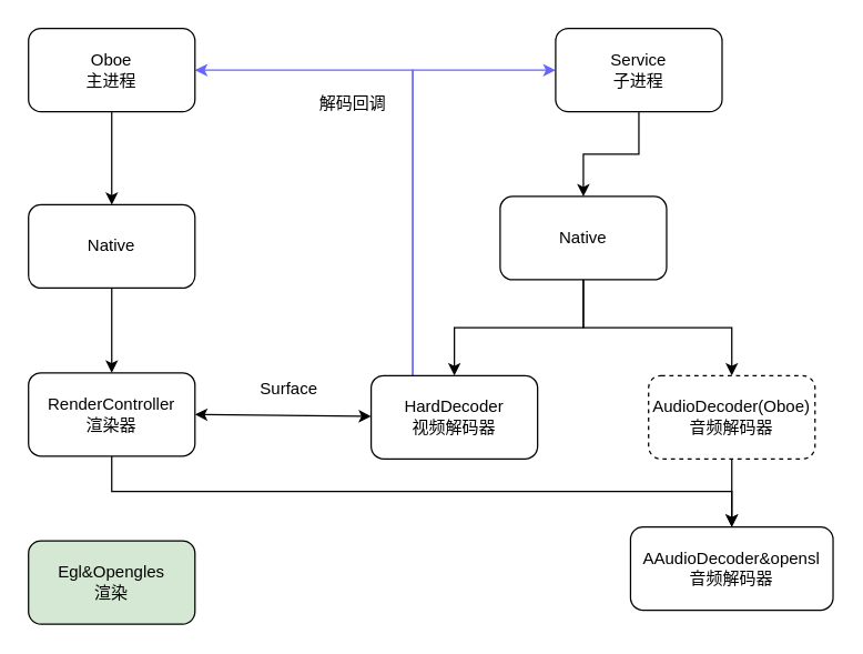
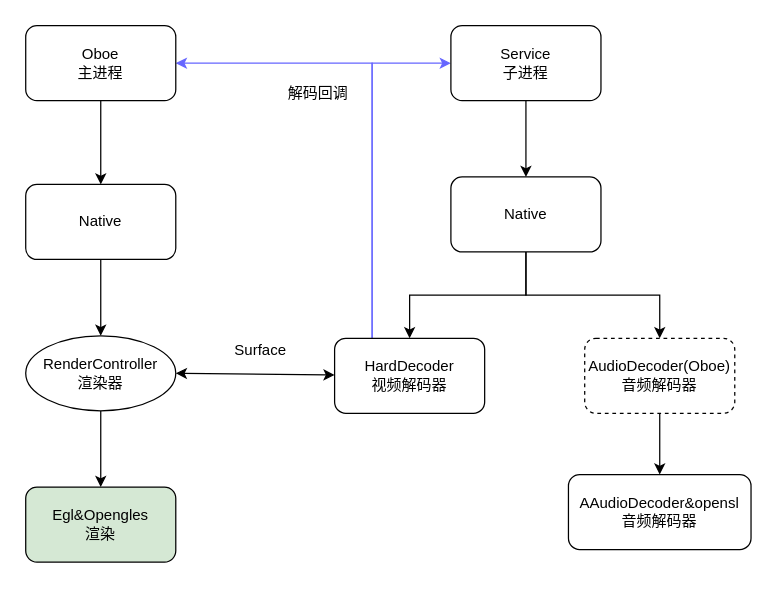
  <mxCell id="0" />
  <mxCell id="1" parent="0" />
  <mxCell id="2" style="edgeStyle=orthogonalEdgeStyle;rounded=0;orthogonalLoop=1;jettySize=auto;html=1;exitX=0.25;exitY=0;exitDx=0;exitDy=0;entryX=1;entryY=0.5;entryDx=0;entryDy=0;strokeColor=#6666FF;" edge="1" parent="1" source="4" target="11"><mxGeometry relative="1" as="geometry" /></mxCell>
  <mxCell id="3" style="edgeStyle=orthogonalEdgeStyle;rounded=0;orthogonalLoop=1;jettySize=auto;html=1;exitX=0.25;exitY=0;exitDx=0;exitDy=0;entryX=0;entryY=0.5;entryDx=0;entryDy=0;strokeColor=#6666FF;" edge="1" parent="1" source="4" target="6"><mxGeometry relative="1" as="geometry" /></mxCell>
  <mxCell id="4" value="HardDecoder&lt;br&gt;视频解码器" style="rounded=1;whiteSpace=wrap;html=1;" vertex="1" parent="1"><mxGeometry x="267" y="270" width="120" height="60" as="geometry" /></mxCell>
  <mxCell id="5" style="edgeStyle=orthogonalEdgeStyle;rounded=0;orthogonalLoop=1;jettySize=auto;html=1;exitX=0.5;exitY=1;exitDx=0;exitDy=0;" edge="1" parent="1" source="6" target="9"><mxGeometry relative="1" as="geometry" /></mxCell>
- <mxCell id="6" value="Service&lt;br&gt;子进程" style="rounded=1;whiteSpace=wrap;html=1;" vertex="1" parent="1"><mxGeometry x="400" y="20" width="120" height="60" as="geometry" /></mxCell>
+ <mxCell id="6" value="Service&lt;br&gt;子进程" style="rounded=1;whiteSpace=wrap;html=1;" vertex="1" parent="1"><mxGeometry x="360" y="20" width="120" height="60" as="geometry" /></mxCell>
  <mxCell id="7" style="edgeStyle=orthogonalEdgeStyle;rounded=0;orthogonalLoop=1;jettySize=auto;html=1;exitX=0.5;exitY=1;exitDx=0;exitDy=0;" edge="1" parent="1" source="9" target="4"><mxGeometry relative="1" as="geometry" /></mxCell>
  <mxCell id="8" style="edgeStyle=orthogonalEdgeStyle;rounded=0;orthogonalLoop=1;jettySize=auto;html=1;exitX=0.5;exitY=1;exitDx=0;exitDy=0;" edge="1" parent="1" source="9" target="13"><mxGeometry relative="1" as="geometry" /></mxCell>
  <mxCell id="9" value="Native" style="rounded=1;whiteSpace=wrap;html=1;" vertex="1" parent="1"><mxGeometry x="360" y="141" width="120" height="60" as="geometry" /></mxCell>
  <mxCell id="10" style="edgeStyle=orthogonalEdgeStyle;rounded=0;orthogonalLoop=1;jettySize=auto;html=1;exitX=0.5;exitY=1;exitDx=0;exitDy=0;" edge="1" parent="1" source="11" target="16"><mxGeometry relative="1" as="geometry" /></mxCell>
  <mxCell id="11" value="Oboe&lt;br&gt;主进程" style="rounded=1;whiteSpace=wrap;html=1;" vertex="1" parent="1"><mxGeometry x="20" y="20" width="120" height="60" as="geometry" /></mxCell>
  <mxCell id="12" style="edgeStyle=orthogonalEdgeStyle;rounded=0;orthogonalLoop=1;jettySize=auto;html=1;exitX=0.5;exitY=1;exitDx=0;exitDy=0;" edge="1" parent="1" source="13" target="14"><mxGeometry relative="1" as="geometry" /></mxCell>
  <mxCell id="13" value="AudioDecoder(Oboe)&lt;br&gt;音频解码器" style="rounded=1;whiteSpace=wrap;html=1;dashed=1;" vertex="1" parent="1"><mxGeometry x="467" y="270" width="120" height="60" as="geometry" /></mxCell>
  <mxCell id="14" value="AAudioDecoder&amp;amp;opensl&lt;br&gt;音频解码器" style="rounded=1;whiteSpace=wrap;html=1;" vertex="1" parent="1"><mxGeometry x="454" y="379" width="146" height="60" as="geometry" /></mxCell>
  <mxCell id="15" style="edgeStyle=orthogonalEdgeStyle;rounded=0;orthogonalLoop=1;jettySize=auto;html=1;exitX=0.5;exitY=1;exitDx=0;exitDy=0;" edge="1" parent="1" source="16" target="18"><mxGeometry relative="1" as="geometry" /></mxCell>
  <mxCell id="16" value="Native" style="rounded=1;whiteSpace=wrap;html=1;" vertex="1" parent="1"><mxGeometry x="20" y="147" width="120" height="60" as="geometry" /></mxCell>
- <mxCell id="17" style="edgeStyle=orthogonalEdgeStyle;rounded=0;orthogonalLoop=1;jettySize=auto;html=1;exitX=0.5;exitY=1;exitDx=0;exitDy=0;" edge="1" parent="1" source="18" target="14"><mxGeometry relative="1" as="geometry" /></mxCell>
- <mxCell id="18" value="RenderController&lt;br&gt;渲染器" style="rounded=1;whiteSpace=wrap;html=1;" vertex="1" parent="1"><mxGeometry x="20" y="268" width="120" height="60" as="geometry" /></mxCell>
+ <mxCell id="17" style="edgeStyle=orthogonalEdgeStyle;rounded=0;orthogonalLoop=1;jettySize=auto;html=1;exitX=0.5;exitY=1;exitDx=0;exitDy=0;" edge="1" parent="1" source="18" target="21"><mxGeometry relative="1" as="geometry" /></mxCell>
+ <mxCell id="18" value="RenderController&lt;br&gt;渲染器" style="ellipse;whiteSpace=wrap;html=1;" vertex="1" parent="1"><mxGeometry x="20" y="268" width="120" height="60" as="geometry" /></mxCell>
  <mxCell id="19" value="" style="endArrow=classic;startArrow=classic;html=1;rounded=0;exitX=1;exitY=0.5;exitDx=0;exitDy=0;" edge="1" parent="1" source="18" target="4"><mxGeometry width="50" height="50" relative="1" as="geometry"><mxPoint x="154" y="321" as="sourcePoint" /><mxPoint x="204" y="271" as="targetPoint" /></mxGeometry></mxCell>
  <mxCell id="20" value="Surface" style="text;html=1;strokeColor=none;fillColor=none;align=center;verticalAlign=middle;whiteSpace=wrap;rounded=0;" vertex="1" parent="1"><mxGeometry x="178" y="265" width="60" height="30" as="geometry" /></mxCell>
  <mxCell id="21" value="Egl&amp;amp;Opengles&lt;br&gt;渲染" style="rounded=1;whiteSpace=wrap;html=1;fillColor=#d5e8d4;" vertex="1" parent="1"><mxGeometry x="20" y="389" width="120" height="60" as="geometry" /></mxCell>
  <mxCell id="22" value="解码回调" style="text;html=1;strokeColor=none;fillColor=none;align=center;verticalAlign=middle;whiteSpace=wrap;rounded=0;" vertex="1" parent="1"><mxGeometry x="224" y="59" width="60" height="30" as="geometry" /></mxCell>
